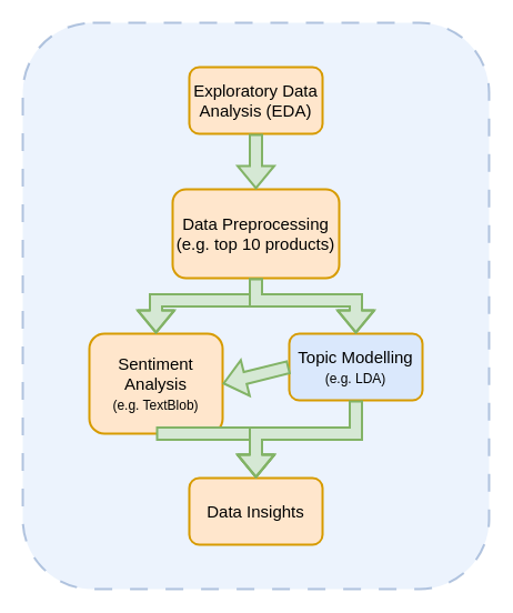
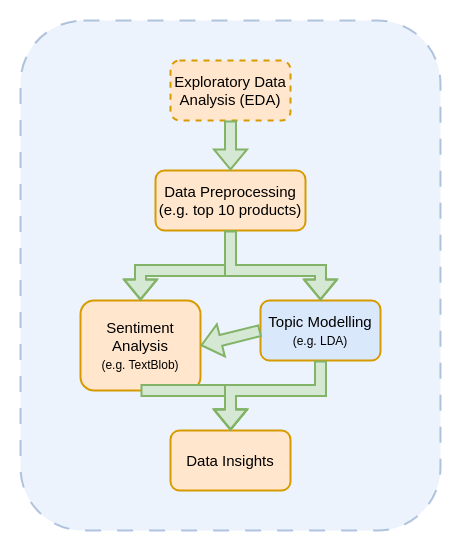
  <mxCell id="0" />
  <mxCell id="1" parent="0" />
  <mxCell id="2" value="" style="rounded=1;whiteSpace=wrap;html=1;fillColor=#dae8fc;strokeColor=#6c8ebf;strokeWidth=2;dashed=1;dashPattern=8 8;opacity=50;" vertex="1" parent="1"><mxGeometry x="20" y="20" width="420" height="510" as="geometry" /></mxCell>
- <mxCell id="3" value="Exploratory Data Analysis (EDA)" style="rounded=1;whiteSpace=wrap;html=1;fillColor=#FFE6CC;strokeColor=#d79b00;strokeWidth=2;fontSize=15;textShadow=0;labelBorderColor=none;labelBackgroundColor=none;" vertex="1" parent="1"><mxGeometry x="170" y="60" width="120" height="60" as="geometry" /></mxCell>
+ <mxCell id="3" value="Exploratory Data Analysis (EDA)" style="rounded=1;whiteSpace=wrap;html=1;fillColor=#FFE6CC;strokeColor=#d79b00;strokeWidth=2;fontSize=15;textShadow=0;labelBorderColor=none;labelBackgroundColor=none;dashed=1;" vertex="1" parent="1"><mxGeometry x="170" y="60" width="120" height="60" as="geometry" /></mxCell>
  <mxCell id="4" value="Sentiment Analysis&lt;div&gt;&lt;font style=&quot;font-size: 12px;&quot;&gt;(e.g. TextBlob)&lt;/font&gt;&lt;/div&gt;" style="rounded=1;whiteSpace=wrap;html=1;fillColor=#FFE6CC;strokeColor=#d79b00;strokeWidth=2;fontSize=15;textShadow=0;labelBorderColor=none;labelBackgroundColor=none;" vertex="1" parent="1"><mxGeometry x="80" y="300" width="120" height="90" as="geometry" /></mxCell>
  <mxCell id="5" value="Topic Modelling&lt;div&gt;&lt;font style=&quot;font-size: 12px;&quot;&gt;(e.g. LDA)&lt;/font&gt;&lt;/div&gt;" style="rounded=1;whiteSpace=wrap;html=1;fillColor=#dae8fc;strokeColor=#d79b00;strokeWidth=2;fontSize=15;textShadow=0;labelBorderColor=none;labelBackgroundColor=none;" vertex="1" parent="1"><mxGeometry x="260" y="300" width="120" height="60" as="geometry" /></mxCell>
  <mxCell id="6" value="Data Insights" style="rounded=1;whiteSpace=wrap;html=1;fillColor=#FFE6CC;strokeColor=#d79b00;strokeWidth=2;fontSize=15;textShadow=0;labelBorderColor=none;labelBackgroundColor=none;" vertex="1" parent="1"><mxGeometry x="170" y="430" width="120" height="60" as="geometry" /></mxCell>
- <mxCell id="7" value="Data Preprocessing&lt;div&gt;(e.g. top 10 products)&lt;/div&gt;" style="rounded=1;whiteSpace=wrap;html=1;fillColor=#FFE6CC;strokeColor=#d79b00;strokeWidth=2;fontSize=15;textShadow=0;labelBorderColor=none;labelBackgroundColor=none;" vertex="1" parent="1"><mxGeometry x="155" y="170" width="150" height="80" as="geometry" /></mxCell>
+ <mxCell id="7" value="Data Preprocessing&lt;div&gt;(e.g. top 10 products)&lt;/div&gt;" style="rounded=1;whiteSpace=wrap;html=1;fillColor=#FFE6CC;strokeColor=#d79b00;strokeWidth=2;fontSize=15;textShadow=0;labelBorderColor=none;labelBackgroundColor=none;" vertex="1" parent="1"><mxGeometry x="155" y="170" width="150" height="60" as="geometry" /></mxCell>
  <mxCell id="8" value="" style="shape=flexArrow;endArrow=classic;html=1;rounded=0;exitX=0.5;exitY=1;exitDx=0;exitDy=0;entryX=0.5;entryY=0;entryDx=0;entryDy=0;strokeWidth=2;fillColor=#d5e8d4;strokeColor=#82b366;" edge="1" parent="1" source="3" target="7"><mxGeometry width="50" height="50" relative="1" as="geometry"><mxPoint x="360" y="330" as="sourcePoint" /><mxPoint x="410" y="280" as="targetPoint" /></mxGeometry></mxCell>
  <mxCell id="9" value="" style="shape=flexArrow;endArrow=classic;html=1;rounded=0;exitX=0.5;exitY=1;exitDx=0;exitDy=0;entryX=0.5;entryY=0;entryDx=0;entryDy=0;strokeWidth=2;fillColor=#d5e8d4;strokeColor=#82b366;" edge="1" parent="1" source="7" target="4"><mxGeometry width="50" height="50" relative="1" as="geometry"><mxPoint x="240" y="130" as="sourcePoint" /><mxPoint x="240" y="180" as="targetPoint" /><Array as="points"><mxPoint x="230" y="270" /><mxPoint x="140" y="270" /></Array></mxGeometry></mxCell>
  <mxCell id="10" value="" style="shape=flexArrow;endArrow=classic;html=1;rounded=0;exitX=0.5;exitY=1;exitDx=0;exitDy=0;entryX=0.5;entryY=0;entryDx=0;entryDy=0;strokeWidth=2;fillColor=#d5e8d4;strokeColor=#82b366;" edge="1" parent="1" source="7" target="5"><mxGeometry width="50" height="50" relative="1" as="geometry"><mxPoint x="240" y="240" as="sourcePoint" /><mxPoint x="150" y="310" as="targetPoint" /><Array as="points"><mxPoint x="230" y="270" /><mxPoint x="320" y="270" /></Array></mxGeometry></mxCell>
  <mxCell id="11" value="" style="shape=flexArrow;endArrow=classic;html=1;rounded=0;exitX=0.5;exitY=1;exitDx=0;exitDy=0;entryX=0.5;entryY=0;entryDx=0;entryDy=0;strokeWidth=2;fillColor=#d5e8d4;strokeColor=#82b366;" edge="1" parent="1" source="4" target="6"><mxGeometry width="50" height="50" relative="1" as="geometry"><mxPoint x="240" y="130" as="sourcePoint" /><mxPoint x="240" y="180" as="targetPoint" /><Array as="points"><mxPoint x="140" y="390" /><mxPoint x="230" y="390" /></Array></mxGeometry></mxCell>
  <mxCell id="12" value="" style="shape=flexArrow;endArrow=classic;html=1;rounded=0;exitX=0.5;exitY=1;exitDx=0;exitDy=0;entryX=0.5;entryY=0;entryDx=0;entryDy=0;strokeWidth=2;fillColor=#d5e8d4;strokeColor=#82b366;" edge="1" parent="1" source="5" target="6"><mxGeometry width="50" height="50" relative="1" as="geometry"><mxPoint x="150" y="370" as="sourcePoint" /><mxPoint x="240" y="430" as="targetPoint" /><Array as="points"><mxPoint x="320" y="390" /><mxPoint x="230" y="390" /></Array></mxGeometry></mxCell>
  <mxCell id="13" value="" style="shape=flexArrow;endArrow=classic;html=1;rounded=0;entryX=1;entryY=0.5;entryDx=0;entryDy=0;strokeWidth=2;fillColor=#d5e8d4;strokeColor=#82b366;exitX=0;exitY=0.5;exitDx=0;exitDy=0;" edge="1" parent="1" source="5" target="4"><mxGeometry width="50" height="50" relative="1" as="geometry"><mxPoint x="240" y="130" as="sourcePoint" /><mxPoint x="240" y="180" as="targetPoint" /></mxGeometry></mxCell>
